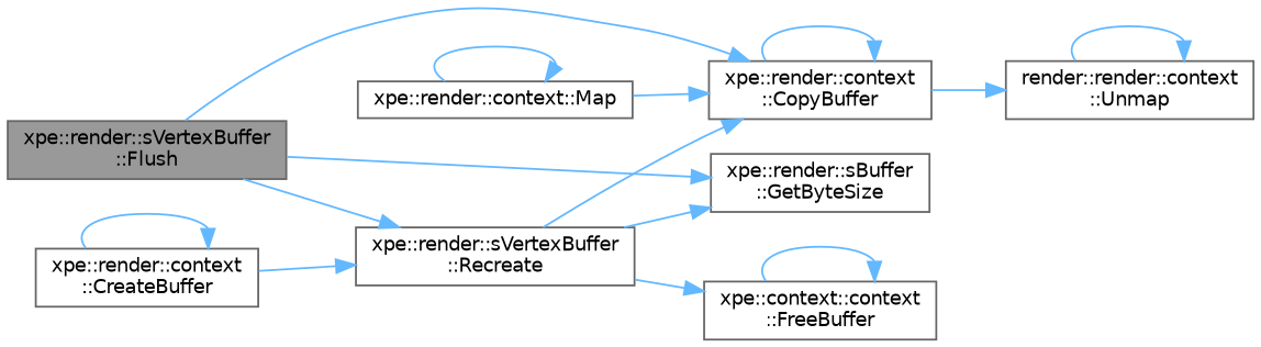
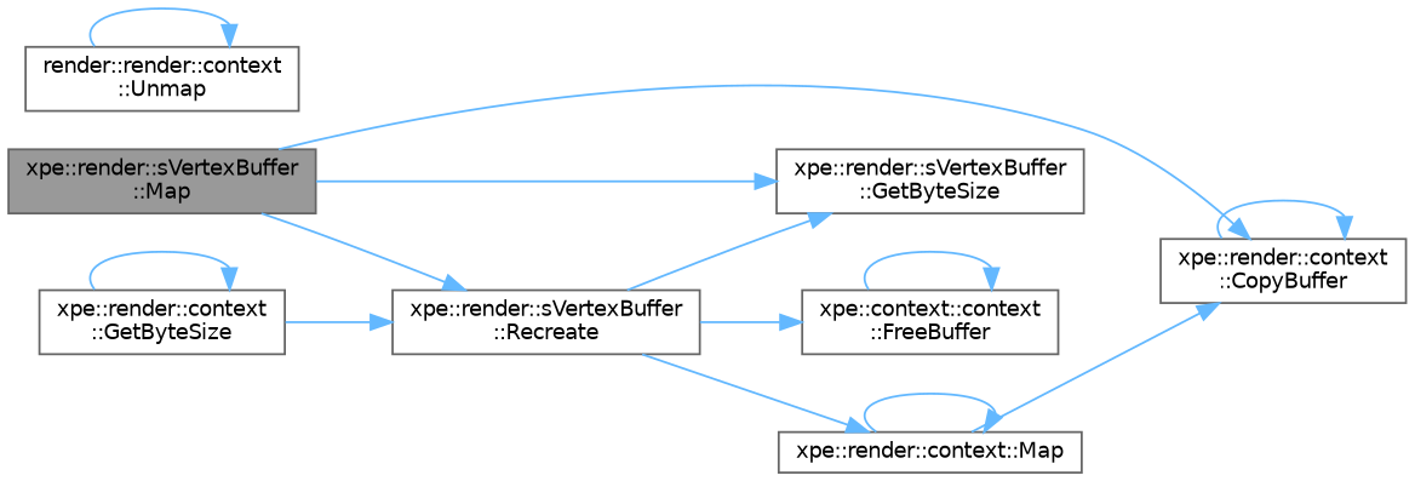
  digraph {
    rankdir=LR
    node [color=grey40 fillcolor=white fontname=Helvetica fontsize=10 shape=box style=filled]
    edge [color=steelblue1 fontname=Helvetica fontsize=10 labelfontname=Helvetica labelfontsize=10 style=solid]
-   n1 [color=gray40 fillcolor=grey60 fontcolor=black height=0.2 label="xpe::render::sVertexBuffer\l::Flush" width=0.4]
+   n1 [color=gray40 fillcolor=grey60 fontcolor=black height=0.2 label="xpe::render::sVertexBuffer\l::Map" width=0.4]
    n2 [height=0.2 label="xpe::render::context\l::CopyBuffer" width=0.4]
-   n3 [height=0.2 label="xpe::render::sBuffer\l::GetByteSize" width=0.4]
+   n3 [height=0.2 label="xpe::render::sVertexBuffer\l::GetByteSize" width=0.4]
    n4 [height=0.2 label="xpe::render::sVertexBuffer\l::Recreate" width=0.4]
    n5 [height=0.2 label="render::render::context\l::Unmap" width=0.4]
    n6 [height=0.2 label="xpe::context::context\l::FreeBuffer" width=0.4]
    n7 [height=0.2 label="xpe::render::context::Map" width=0.4]
-   n8 [height=0.2 label="xpe::render::context\l::CreateBuffer" width=0.4]
+   n8 [height=0.2 label="xpe::render::context\l::GetByteSize" width=0.4]
    n1 -> n2
    n1 -> n3
    n1 -> n4
    n2 -> n2
-   n2 -> n5
-   n4 -> n2
+   n4 -> n7
    n4 -> n3
    n4 -> n6
    n5 -> n5
    n6 -> n6
    n7 -> n2
    n7 -> n7
    n8 -> n4
    n8 -> n8
  }
